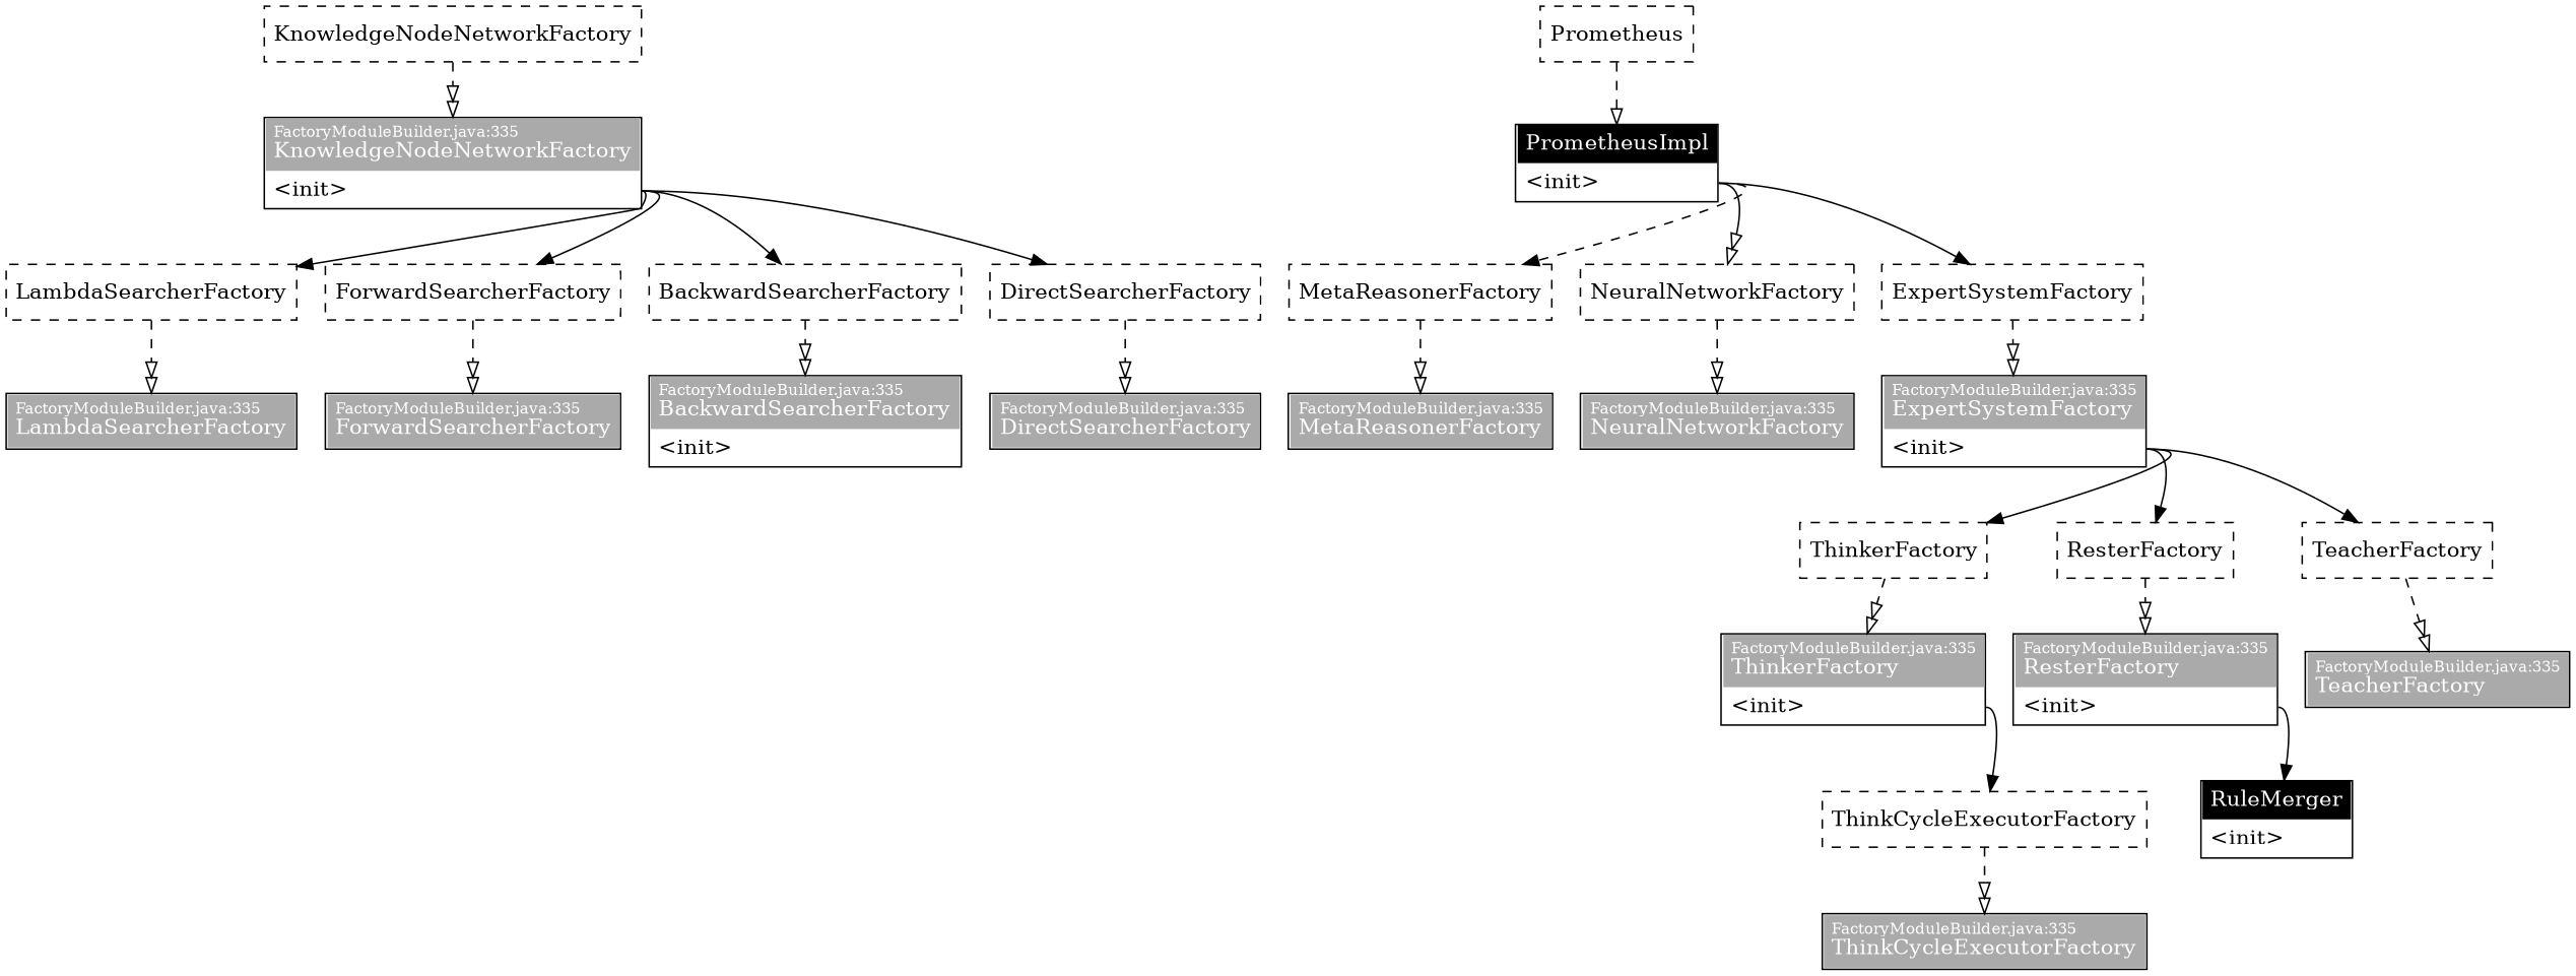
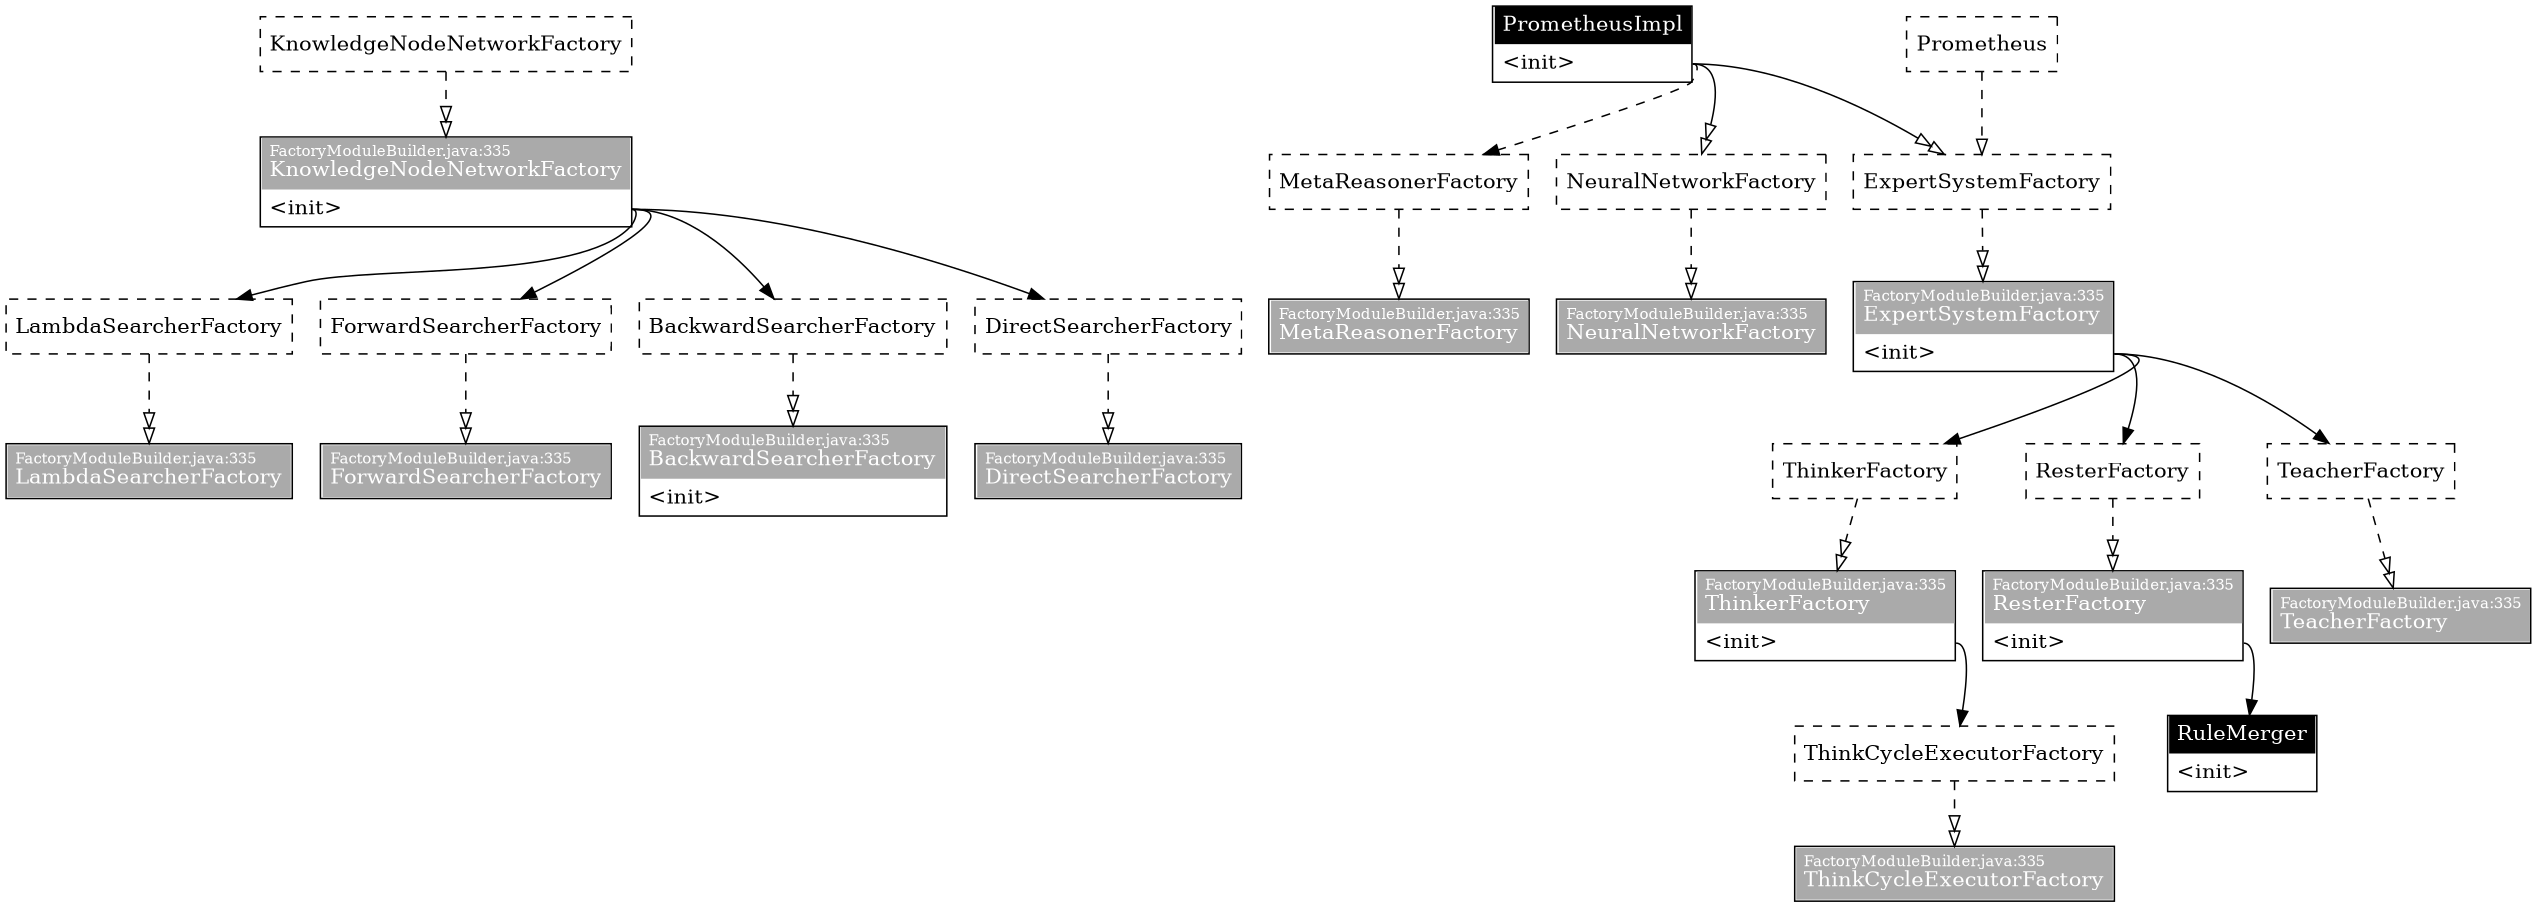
  digraph {
    rankdir=TB
    node [margin="0.02,0" shape=box style=solid]
    edge [arrowhead=onormalonormal arrowtail=none style=dashed]
    n1 [label=<<table cellspacing="0" cellpadding="5" cellborder="0" border="0"><tr><td align="left" port="header" bgcolor="#aaaaaa"><font color="#ffffff" point-size="10">FactoryModuleBuilder.java:335<br align="left"/></font><font color="#ffffff">KnowledgeNodeNetworkFactory<br align="left"/></font></td></tr><tr><td align="left" port="m_c7b0061c">&lt;init&gt;</td></tr></table>>]
    n2 [label=<<table cellspacing="0" cellpadding="5" cellborder="0" border="0"><tr><td align="left" port="header" bgcolor="#ffffff"><font color="#000000">LambdaSearcherFactory<br align="left"/></font></td></tr></table>> style=dashed]
    n3 [label=<<table cellspacing="0" cellpadding="5" cellborder="0" border="0"><tr><td align="left" port="header" bgcolor="#ffffff"><font color="#000000">ForwardSearcherFactory<br align="left"/></font></td></tr></table>> style=dashed]
    n4 [label=<<table cellspacing="0" cellpadding="5" cellborder="0" border="0"><tr><td align="left" port="header" bgcolor="#ffffff"><font color="#000000">BackwardSearcherFactory<br align="left"/></font></td></tr></table>> style=dashed]
    n5 [label=<<table cellspacing="0" cellpadding="5" cellborder="0" border="0"><tr><td align="left" port="header" bgcolor="#ffffff"><font color="#000000">DirectSearcherFactory<br align="left"/></font></td></tr></table>> style=dashed]
    n6 [label=<<table cellspacing="0" cellpadding="5" cellborder="0" border="0"><tr><td align="left" port="header" bgcolor="#aaaaaa"><font color="#ffffff" point-size="10">FactoryModuleBuilder.java:335<br align="left"/></font><font color="#ffffff">LambdaSearcherFactory<br align="left"/></font></td></tr></table>>]
    n7 [label=<<table cellspacing="0" cellpadding="5" cellborder="0" border="0"><tr><td align="left" port="header" bgcolor="#aaaaaa"><font color="#ffffff" point-size="10">FactoryModuleBuilder.java:335<br align="left"/></font><font color="#ffffff">ForwardSearcherFactory<br align="left"/></font></td></tr></table>>]
    n8 [label=<<table cellspacing="0" cellpadding="5" cellborder="0" border="0"><tr><td align="left" port="header" bgcolor="#aaaaaa"><font color="#ffffff" point-size="10">FactoryModuleBuilder.java:335<br align="left"/></font><font color="#ffffff">BackwardSearcherFactory<br align="left"/></font></td></tr><tr><td align="left" port="m_8adb27c6">&lt;init&gt;</td></tr></table>>]
    n9 [label=<<table cellspacing="0" cellpadding="5" cellborder="0" border="0"><tr><td align="left" port="header" bgcolor="#aaaaaa"><font color="#ffffff" point-size="10">FactoryModuleBuilder.java:335<br align="left"/></font><font color="#ffffff">DirectSearcherFactory<br align="left"/></font></td></tr></table>>]
    n10 [label=<<table cellspacing="0" cellpadding="5" cellborder="0" border="0"><tr><td align="left" port="header" bgcolor="#aaaaaa"><font color="#ffffff" point-size="10">FactoryModuleBuilder.java:335<br align="left"/></font><font color="#ffffff">MetaReasonerFactory<br align="left"/></font></td></tr></table>>]
    n11 [label=<<table cellspacing="0" cellpadding="5" cellborder="0" border="0"><tr><td align="left" port="header" bgcolor="#ffffff"><font color="#000000">ThinkerFactory<br align="left"/></font></td></tr></table>> style=dashed]
    n12 [label=<<table cellspacing="0" cellpadding="5" cellborder="0" border="0"><tr><td align="left" port="header" bgcolor="#aaaaaa"><font color="#ffffff" point-size="10">FactoryModuleBuilder.java:335<br align="left"/></font><font color="#ffffff">ThinkerFactory<br align="left"/></font></td></tr><tr><td align="left" port="m_c51b880e">&lt;init&gt;</td></tr></table>>]
    n13 [label=<<table cellspacing="0" cellpadding="5" cellborder="0" border="0"><tr><td align="left" port="header" bgcolor="#ffffff"><font color="#000000">ThinkCycleExecutorFactory<br align="left"/></font></td></tr></table>> style=dashed]
    n14 [label=<<table cellspacing="0" cellpadding="5" cellborder="0" border="0"><tr><td align="left" port="header" bgcolor="#aaaaaa"><font color="#ffffff" point-size="10">FactoryModuleBuilder.java:335<br align="left"/></font><font color="#ffffff">ExpertSystemFactory<br align="left"/></font></td></tr><tr><td align="left" port="m_1dada8aa">&lt;init&gt;</td></tr></table>>]
    n15 [label=<<table cellspacing="0" cellpadding="5" cellborder="0" border="0"><tr><td align="left" port="header" bgcolor="#ffffff"><font color="#000000">ResterFactory<br align="left"/></font></td></tr></table>> style=dashed]
    n16 [label=<<table cellspacing="0" cellpadding="5" cellborder="0" border="0"><tr><td align="left" port="header" bgcolor="#ffffff"><font color="#000000">TeacherFactory<br align="left"/></font></td></tr></table>> style=dashed]
    n17 [label=<<table cellspacing="0" cellpadding="5" cellborder="0" border="0"><tr><td align="left" port="header" bgcolor="#aaaaaa"><font color="#ffffff" point-size="10">FactoryModuleBuilder.java:335<br align="left"/></font><font color="#ffffff">ResterFactory<br align="left"/></font></td></tr><tr><td align="left" port="m_b037beb2">&lt;init&gt;</td></tr></table>>]
    n18 [label=<<table cellspacing="0" cellpadding="5" cellborder="0" border="0"><tr><td align="left" port="header" bgcolor="#aaaaaa"><font color="#ffffff" point-size="10">FactoryModuleBuilder.java:335<br align="left"/></font><font color="#ffffff">TeacherFactory<br align="left"/></font></td></tr></table>>]
    n19 [label=<<table cellspacing="0" cellpadding="5" cellborder="0" border="0"><tr><td align="left" port="header" bgcolor="#000000"><font color="#ffffff">RuleMerger<br align="left"/></font></td></tr><tr><td align="left" port="m_66203407">&lt;init&gt;</td></tr></table>>]
    n20 [label=<<table cellspacing="0" cellpadding="5" cellborder="0" border="0"><tr><td align="left" port="header" bgcolor="#aaaaaa"><font color="#ffffff" point-size="10">FactoryModuleBuilder.java:335<br align="left"/></font><font color="#ffffff">ThinkCycleExecutorFactory<br align="left"/></font></td></tr></table>>]
    n21 [label=<<table cellspacing="0" cellpadding="5" cellborder="0" border="0"><tr><td align="left" port="header" bgcolor="#ffffff"><font color="#000000">Prometheus<br align="left"/></font></td></tr></table>> style=dashed]
    n22 [label=<<table cellspacing="0" cellpadding="5" cellborder="0" border="0"><tr><td align="left" port="header" bgcolor="#000000"><font color="#ffffff">PrometheusImpl<br align="left"/></font></td></tr><tr><td align="left" port="m_e3d99c97">&lt;init&gt;</td></tr></table>>]
    n23 [label=<<table cellspacing="0" cellpadding="5" cellborder="0" border="0"><tr><td align="left" port="header" bgcolor="#ffffff"><font color="#000000">MetaReasonerFactory<br align="left"/></font></td></tr></table>> style=dashed]
    n24 [label=<<table cellspacing="0" cellpadding="5" cellborder="0" border="0"><tr><td align="left" port="header" bgcolor="#ffffff"><font color="#000000">NeuralNetworkFactory<br align="left"/></font></td></tr></table>> style=dashed]
    n25 [label=<<table cellspacing="0" cellpadding="5" cellborder="0" border="0"><tr><td align="left" port="header" bgcolor="#ffffff"><font color="#000000">ExpertSystemFactory<br align="left"/></font></td></tr></table>> style=dashed]
    n26 [label=<<table cellspacing="0" cellpadding="5" cellborder="0" border="0"><tr><td align="left" port="header" bgcolor="#ffffff"><font color="#000000">KnowledgeNodeNetworkFactory<br align="left"/></font></td></tr></table>> style=dashed]
    n27 [label=<<table cellspacing="0" cellpadding="5" cellborder="0" border="0"><tr><td align="left" port="header" bgcolor="#aaaaaa"><font color="#ffffff" point-size="10">FactoryModuleBuilder.java:335<br align="left"/></font><font color="#ffffff">NeuralNetworkFactory<br align="left"/></font></td></tr></table>>]
    n1 -> n2 [arrowhead=normal style=solid tailport="m_c7b0061c:e"]
    n1 -> n3 [arrowhead=normal style=solid tailport="m_c7b0061c:e"]
    n1 -> n4 [arrowhead=normal style=solid tailport="m_c7b0061c:e"]
    n1 -> n5 [arrowhead=normal style=solid tailport="m_c7b0061c:e"]
    n2 -> n6
    n3 -> n7
    n4 -> n8
    n5 -> n9
    n11 -> n12
    n12 -> n13 [arrowhead=normal style=solid tailport="m_c51b880e:e"]
    n13 -> n20
    n14 -> n11 [arrowhead=normal style=solid tailport="m_1dada8aa:e"]
    n14 -> n15 [arrowhead=normal style=solid tailport="m_1dada8aa:e"]
    n14 -> n16 [arrowhead=normal style=solid tailport="m_1dada8aa:e"]
    n15 -> n17
    n16 -> n18
    n17 -> n19 [arrowhead=normal style=solid tailport="m_b037beb2:e"]
-   n21 -> n22 [arrowhead=onormal]
+   n21 -> n25 [arrowhead=onormal]
    n22 -> n23 [arrowhead=normal tailport="m_e3d99c97:e"]
    n22 -> n24 [style=solid tailport="m_e3d99c97:e"]
-   n22 -> n25 [arrowhead=normal style=solid tailport="m_e3d99c97:e"]
+   n22 -> n25 [style=solid tailport="m_e3d99c97:e"]
    n23 -> n10
    n24 -> n27
    n25 -> n14
    n26 -> n1
  }
